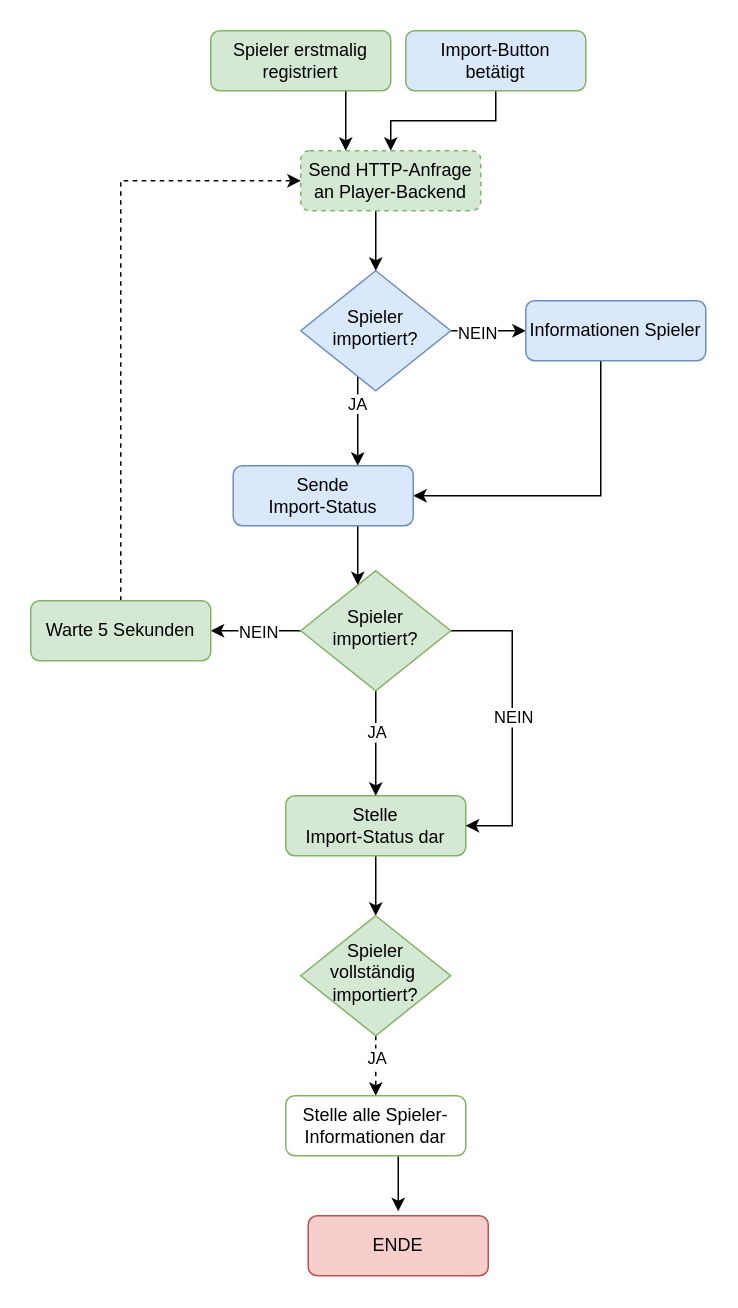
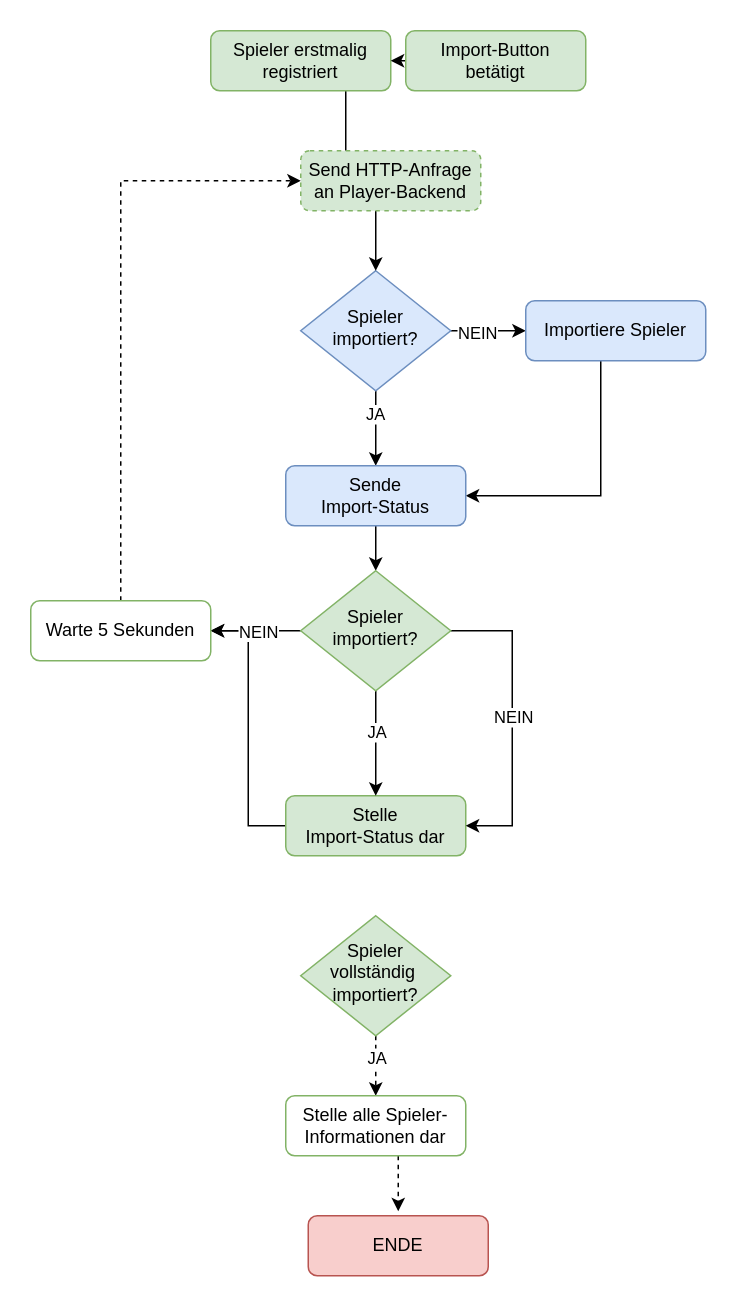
  <mxCell id="0" />
  <mxCell id="1" parent="0" />
- <mxCell id="2" style="edgeStyle=elbowEdgeStyle;rounded=0;orthogonalLoop=1;jettySize=auto;html=1;" edge="1" parent="1" source="3" target="14"><mxGeometry relative="1" as="geometry" /></mxCell>
+ <mxCell id="2" style="edgeStyle=elbowEdgeStyle;rounded=0;orthogonalLoop=1;jettySize=auto;html=1;endArrow=none;" edge="1" parent="1" source="3" target="14"><mxGeometry relative="1" as="geometry" /></mxCell>
  <mxCell id="3" value="Spieler erstmalig registriert" style="rounded=1;whiteSpace=wrap;html=1;fontSize=12;glass=0;strokeWidth=1;shadow=0;fillColor=#d5e8d4;strokeColor=#82b366;" parent="1" vertex="1"><mxGeometry x="140" y="20" width="120" height="40" as="geometry" /></mxCell>
  <mxCell id="4" style="edgeStyle=elbowEdgeStyle;rounded=0;orthogonalLoop=1;jettySize=auto;html=1;" edge="1" parent="1" source="8" target="10"><mxGeometry relative="1" as="geometry" /></mxCell>
  <mxCell id="5" value="NEIN" style="edgeLabel;html=1;align=center;verticalAlign=middle;resizable=0;points=[];" vertex="1" connectable="0" parent="4"><mxGeometry x="-0.32" y="-1" relative="1" as="geometry"><mxPoint as="offset" /></mxGeometry></mxCell>
  <mxCell id="6" style="edgeStyle=elbowEdgeStyle;rounded=0;orthogonalLoop=1;jettySize=auto;html=1;" edge="1" parent="1" source="8" target="16"><mxGeometry relative="1" as="geometry" /></mxCell>
  <mxCell id="7" value="JA" style="edgeLabel;html=1;align=center;verticalAlign=middle;resizable=0;points=[];" vertex="1" connectable="0" parent="6"><mxGeometry x="-0.4" y="-1" relative="1" as="geometry"><mxPoint as="offset" /></mxGeometry></mxCell>
  <mxCell id="8" value="Spieler&lt;br&gt;importiert?" style="rhombus;whiteSpace=wrap;html=1;shadow=0;fontFamily=Helvetica;fontSize=12;align=center;strokeWidth=1;spacing=6;spacingTop=-4;fillColor=#dae8fc;strokeColor=#6c8ebf;" parent="1" vertex="1"><mxGeometry x="200" y="180" width="100" height="80" as="geometry" /></mxCell>
  <mxCell id="9" style="edgeStyle=elbowEdgeStyle;rounded=0;orthogonalLoop=1;jettySize=auto;html=1;" edge="1" parent="1" source="10" target="16"><mxGeometry relative="1" as="geometry"><Array as="points"><mxPoint x="400" y="300" /></Array></mxGeometry></mxCell>
- <mxCell id="10" value="Informationen Spieler" style="rounded=1;whiteSpace=wrap;html=1;fontSize=12;glass=0;strokeWidth=1;shadow=0;fillColor=#dae8fc;strokeColor=#6c8ebf;" parent="1" vertex="1"><mxGeometry x="350" y="200" width="120" height="40" as="geometry" /></mxCell>
- <mxCell id="11" style="edgeStyle=elbowEdgeStyle;rounded=0;orthogonalLoop=1;jettySize=auto;html=1;elbow=vertical;" edge="1" parent="1" source="12" target="14"><mxGeometry relative="1" as="geometry" /></mxCell>
- <mxCell id="12" value="Import-Button&lt;br&gt;betätigt" style="rounded=1;whiteSpace=wrap;html=1;fontSize=12;glass=0;strokeWidth=1;shadow=0;fillColor=#dae8fc;strokeColor=#82b366;" vertex="1" parent="1"><mxGeometry x="270" y="20" width="120" height="40" as="geometry" /></mxCell>
+ <mxCell id="10" value="Importiere Spieler" style="rounded=1;whiteSpace=wrap;html=1;fontSize=12;glass=0;strokeWidth=1;shadow=0;fillColor=#dae8fc;strokeColor=#6c8ebf;" parent="1" vertex="1"><mxGeometry x="350" y="200" width="120" height="40" as="geometry" /></mxCell>
+ <mxCell id="11" style="edgeStyle=elbowEdgeStyle;rounded=0;orthogonalLoop=1;jettySize=auto;html=1;elbow=vertical;" edge="1" parent="1" source="12" target="3"><mxGeometry relative="1" as="geometry" /></mxCell>
+ <mxCell id="12" value="Import-Button&lt;br&gt;betätigt" style="rounded=1;whiteSpace=wrap;html=1;fontSize=12;glass=0;strokeWidth=1;shadow=0;fillColor=#d5e8d4;strokeColor=#82b366;" vertex="1" parent="1"><mxGeometry x="270" y="20" width="120" height="40" as="geometry" /></mxCell>
  <mxCell id="13" style="edgeStyle=elbowEdgeStyle;rounded=0;orthogonalLoop=1;jettySize=auto;html=1;" edge="1" parent="1" source="14" target="8"><mxGeometry relative="1" as="geometry" /></mxCell>
  <mxCell id="14" value="Send HTTP-Anfrage&lt;br&gt;an Player-Backend" style="rounded=1;whiteSpace=wrap;html=1;fontSize=12;glass=0;strokeWidth=1;shadow=0;fillColor=#d5e8d4;strokeColor=#82b366;dashed=1;" vertex="1" parent="1"><mxGeometry x="200" y="100" width="120" height="40" as="geometry" /></mxCell>
  <mxCell id="15" style="edgeStyle=elbowEdgeStyle;rounded=0;orthogonalLoop=1;jettySize=auto;html=1;" edge="1" parent="1" source="16" target="25"><mxGeometry relative="1" as="geometry" /></mxCell>
- <mxCell id="16" value="Sende&lt;br&gt;Import-Status" style="rounded=1;whiteSpace=wrap;html=1;fontSize=12;glass=0;strokeWidth=1;shadow=0;fillColor=#dae8fc;strokeColor=#6c8ebf;" vertex="1" parent="1"><mxGeometry x="155" y="310" width="120" height="40" as="geometry" /></mxCell>
- <mxCell id="17" style="edgeStyle=elbowEdgeStyle;rounded=0;orthogonalLoop=1;jettySize=auto;html=1;" edge="1" parent="1" source="18" target="30"><mxGeometry relative="1" as="geometry" /></mxCell>
+ <mxCell id="16" value="Sende&lt;br&gt;Import-Status" style="rounded=1;whiteSpace=wrap;html=1;fontSize=12;glass=0;strokeWidth=1;shadow=0;fillColor=#dae8fc;strokeColor=#6c8ebf;" vertex="1" parent="1"><mxGeometry x="190" y="310" width="120" height="40" as="geometry" /></mxCell>
+ <mxCell id="17" style="edgeStyle=elbowEdgeStyle;rounded=0;orthogonalLoop=1;jettySize=auto;html=1;" edge="1" parent="1" source="18" target="27"><mxGeometry relative="1" as="geometry" /></mxCell>
  <mxCell id="18" value="Stelle&lt;br&gt;Import-Status dar" style="rounded=1;whiteSpace=wrap;html=1;fontSize=12;glass=0;strokeWidth=1;shadow=0;fillColor=#d5e8d4;strokeColor=#82b366;" vertex="1" parent="1"><mxGeometry x="190" y="530" width="120" height="40" as="geometry" /></mxCell>
  <mxCell id="19" style="edgeStyle=elbowEdgeStyle;rounded=0;orthogonalLoop=1;jettySize=auto;html=1;" edge="1" parent="1" source="25" target="18"><mxGeometry relative="1" as="geometry" /></mxCell>
  <mxCell id="20" value="JA" style="edgeLabel;html=1;align=center;verticalAlign=middle;resizable=0;points=[];" vertex="1" connectable="0" parent="19"><mxGeometry x="-0.229" relative="1" as="geometry"><mxPoint as="offset" /></mxGeometry></mxCell>
  <mxCell id="21" style="edgeStyle=elbowEdgeStyle;rounded=0;orthogonalLoop=1;jettySize=auto;html=1;" edge="1" parent="1" source="25" target="27"><mxGeometry relative="1" as="geometry" /></mxCell>
  <mxCell id="22" value="NEIN" style="edgeLabel;html=1;align=center;verticalAlign=middle;resizable=0;points=[];" vertex="1" connectable="0" parent="21"><mxGeometry x="-0.612" y="-1" relative="1" as="geometry"><mxPoint x="-17" y="1" as="offset" /></mxGeometry></mxCell>
  <mxCell id="23" style="edgeStyle=elbowEdgeStyle;rounded=0;orthogonalLoop=1;jettySize=auto;html=1;" edge="1" parent="1" source="25" target="18"><mxGeometry relative="1" as="geometry"><Array as="points"><mxPoint x="341" y="490" /></Array></mxGeometry></mxCell>
  <mxCell id="24" value="NEIN" style="edgeLabel;html=1;align=center;verticalAlign=middle;resizable=0;points=[];" vertex="1" connectable="0" parent="23"><mxGeometry x="-0.03" relative="1" as="geometry"><mxPoint as="offset" /></mxGeometry></mxCell>
  <mxCell id="25" value="Spieler&lt;br&gt;importiert?" style="rhombus;whiteSpace=wrap;html=1;shadow=0;fontFamily=Helvetica;fontSize=12;align=center;strokeWidth=1;spacing=6;spacingTop=-4;fillColor=#d5e8d4;strokeColor=#82b366;" vertex="1" parent="1"><mxGeometry x="200" y="380" width="100" height="80" as="geometry" /></mxCell>
  <mxCell id="26" style="edgeStyle=elbowEdgeStyle;rounded=0;orthogonalLoop=1;jettySize=auto;html=1;entryX=0;entryY=0.5;entryDx=0;entryDy=0;exitX=0.5;exitY=0;exitDx=0;exitDy=0;dashed=1;" edge="1" parent="1" source="27" target="14"><mxGeometry relative="1" as="geometry"><Array as="points"><mxPoint x="80" y="260" /></Array></mxGeometry></mxCell>
- <mxCell id="27" value="Warte 5 Sekunden" style="rounded=1;whiteSpace=wrap;html=1;fontSize=12;glass=0;strokeWidth=1;shadow=0;fillColor=#d5e8d4;strokeColor=#82b366;" vertex="1" parent="1"><mxGeometry x="20" y="400" width="120" height="40" as="geometry" /></mxCell>
+ <mxCell id="27" value="Warte 5 Sekunden" style="rounded=1;whiteSpace=wrap;html=1;fontSize=12;glass=0;strokeWidth=1;shadow=0;fillColor=#ffffff;strokeColor=#82b366;" vertex="1" parent="1"><mxGeometry x="20" y="400" width="120" height="40" as="geometry" /></mxCell>
  <mxCell id="28" style="edgeStyle=elbowEdgeStyle;rounded=0;orthogonalLoop=1;jettySize=auto;html=1;entryX=0.5;entryY=0;entryDx=0;entryDy=0;dashed=1;" edge="1" parent="1" source="30" target="32"><mxGeometry relative="1" as="geometry" /></mxCell>
  <mxCell id="29" value="JA" style="edgeLabel;html=1;align=center;verticalAlign=middle;resizable=0;points=[];" vertex="1" connectable="0" parent="28"><mxGeometry x="-0.3" relative="1" as="geometry"><mxPoint as="offset" /></mxGeometry></mxCell>
  <mxCell id="30" value="Spieler&lt;br&gt;vollständig&amp;nbsp;&lt;br&gt;importiert?" style="rhombus;whiteSpace=wrap;html=1;shadow=0;fontFamily=Helvetica;fontSize=12;align=center;strokeWidth=1;spacing=6;spacingTop=-4;fillColor=#d5e8d4;strokeColor=#82b366;" vertex="1" parent="1"><mxGeometry x="200" y="610" width="100" height="80" as="geometry" /></mxCell>
- <mxCell id="31" style="edgeStyle=elbowEdgeStyle;rounded=0;orthogonalLoop=1;jettySize=auto;html=1;entryX=0.504;entryY=-0.075;entryDx=0;entryDy=0;entryPerimeter=0;" edge="1" parent="1" source="32" target="33"><mxGeometry relative="1" as="geometry" /></mxCell>
+ <mxCell id="31" style="edgeStyle=elbowEdgeStyle;rounded=0;orthogonalLoop=1;jettySize=auto;html=1;entryX=0.504;entryY=-0.075;entryDx=0;entryDy=0;entryPerimeter=0;dashed=1;" edge="1" parent="1" source="32" target="33"><mxGeometry relative="1" as="geometry" /></mxCell>
  <mxCell id="32" value="Stelle alle Spieler-Informationen dar" style="rounded=1;whiteSpace=wrap;html=1;fontSize=12;glass=0;strokeWidth=1;shadow=0;fillColor=#ffffff;strokeColor=#82b366;" vertex="1" parent="1"><mxGeometry x="190" y="730" width="120" height="40" as="geometry" /></mxCell>
  <mxCell id="33" value="ENDE" style="rounded=1;whiteSpace=wrap;html=1;fontSize=12;glass=0;strokeWidth=1;shadow=0;fillColor=#f8cecc;strokeColor=#b85450;" vertex="1" parent="1"><mxGeometry x="205" y="810" width="120" height="40" as="geometry" /></mxCell>
